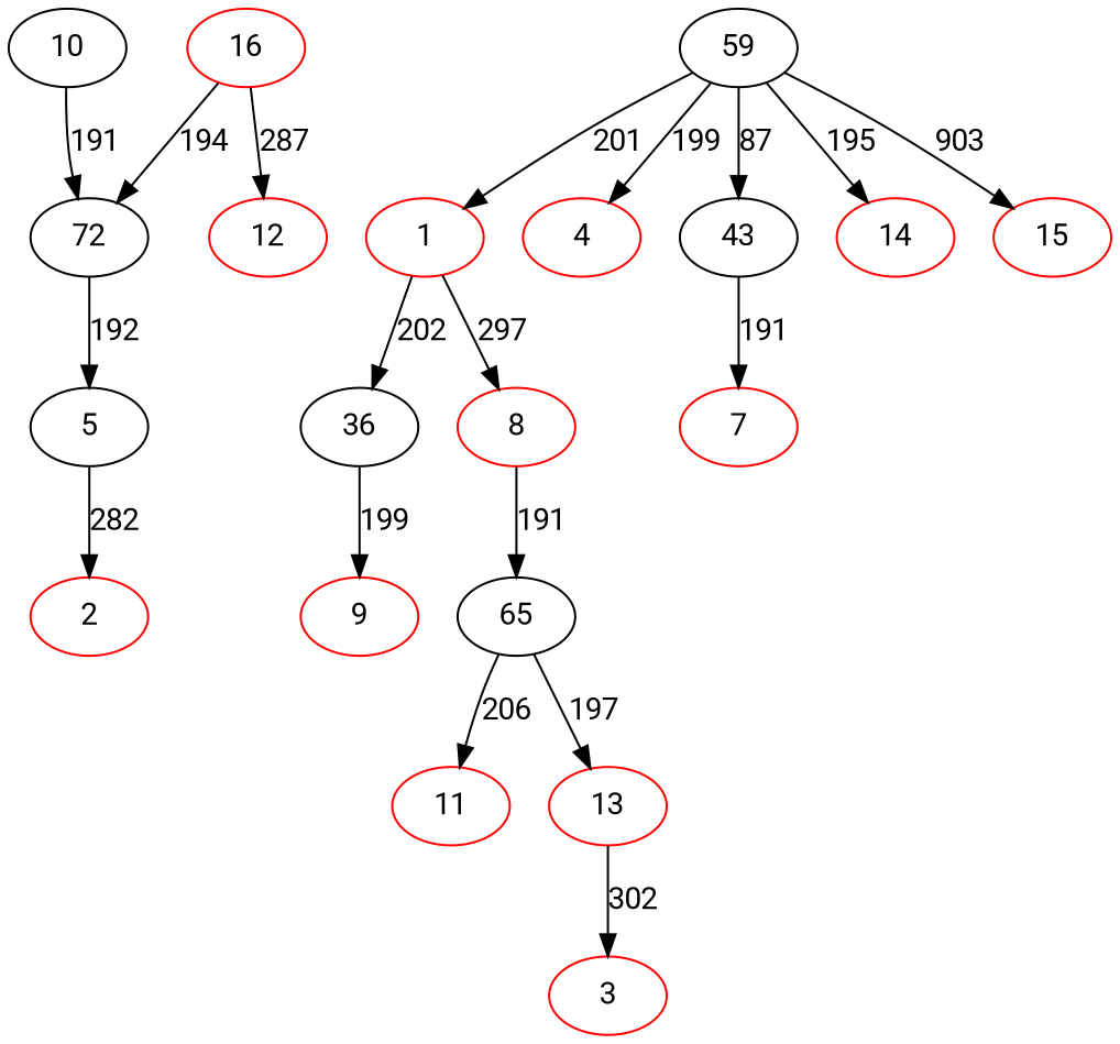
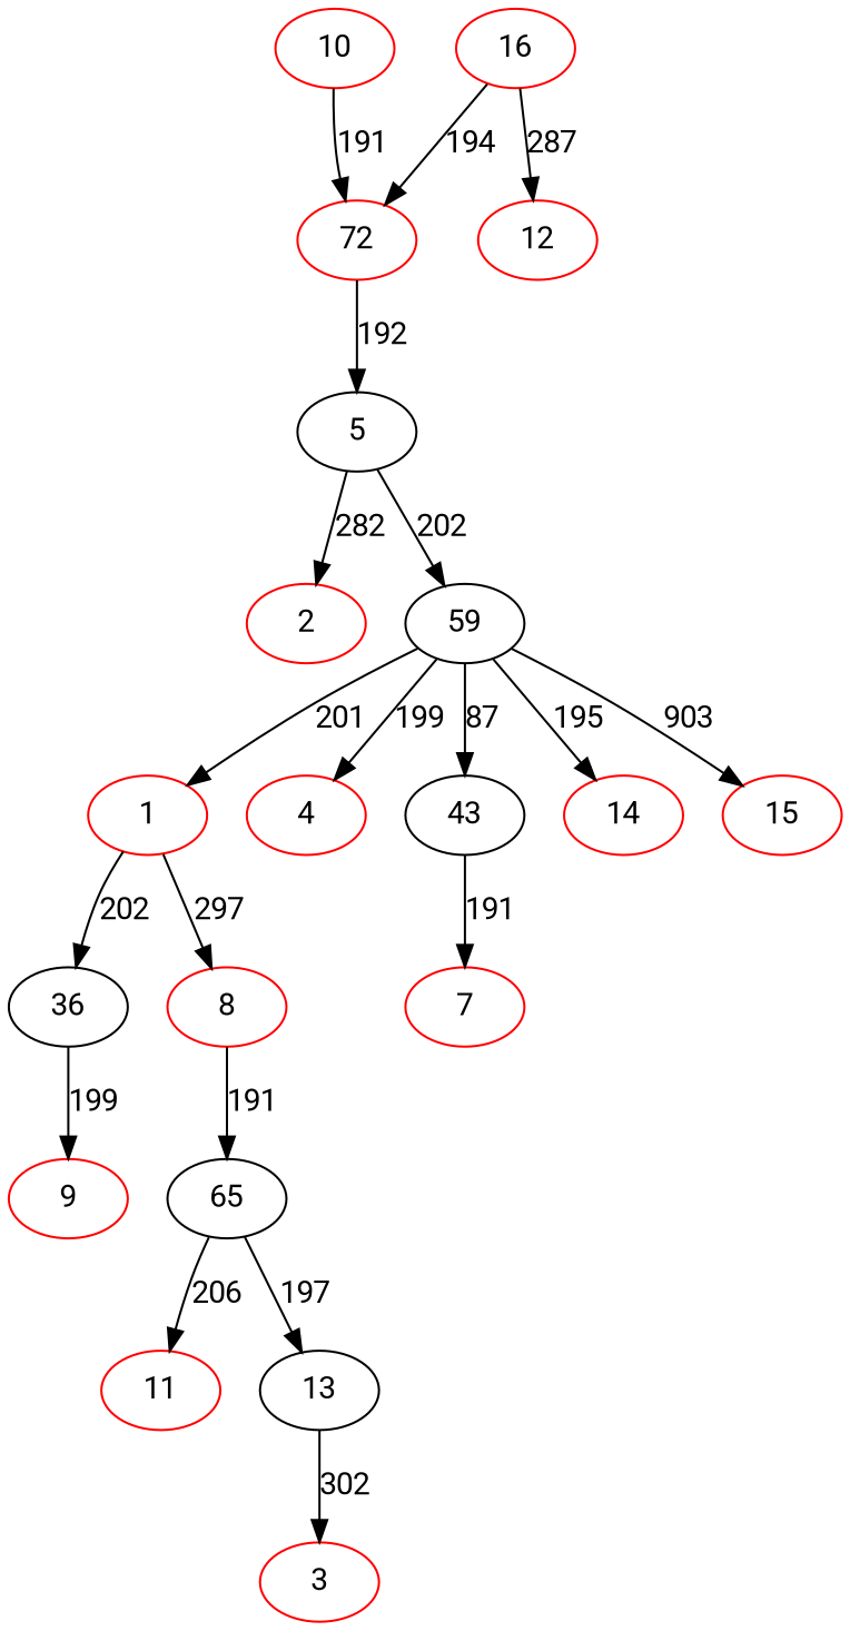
  digraph {
    fontname=Roboto
    node [color=red fontname=Roboto]
    edge [fontname=Roboto]
-   72 [color=black]
-   10 [color=black]
+   72
+   10
    5 [color=black]
    2
    59 [color=black]
    16
    12
    1
    4
    n10 [color=black label=43]
    14
    15
    36 [color=black]
    8
    7
    9
    n17 [color=black label=65]
    11
-   13
+   13 [color=black]
    3
    72 -> 5 [label=192]
    10 -> 72 [label=191]
    5 -> 2 [label=282]
+   5 -> 59 [label=202]
    59 -> 1 [label=201]
    59 -> 4 [label=199]
    59 -> n10 [label=87]
    59 -> 14 [label=195]
    59 -> 15 [label=903]
    16 -> 72 [label=194]
    16 -> 12 [label=287]
    1 -> 36 [label=202]
    1 -> 8 [label=297]
    n10 -> 7 [label=191]
    36 -> 9 [label=199]
    8 -> n17 [label=191]
    n17 -> 11 [label=206]
    n17 -> 13 [label=197]
    13 -> 3 [label=302]
  }
